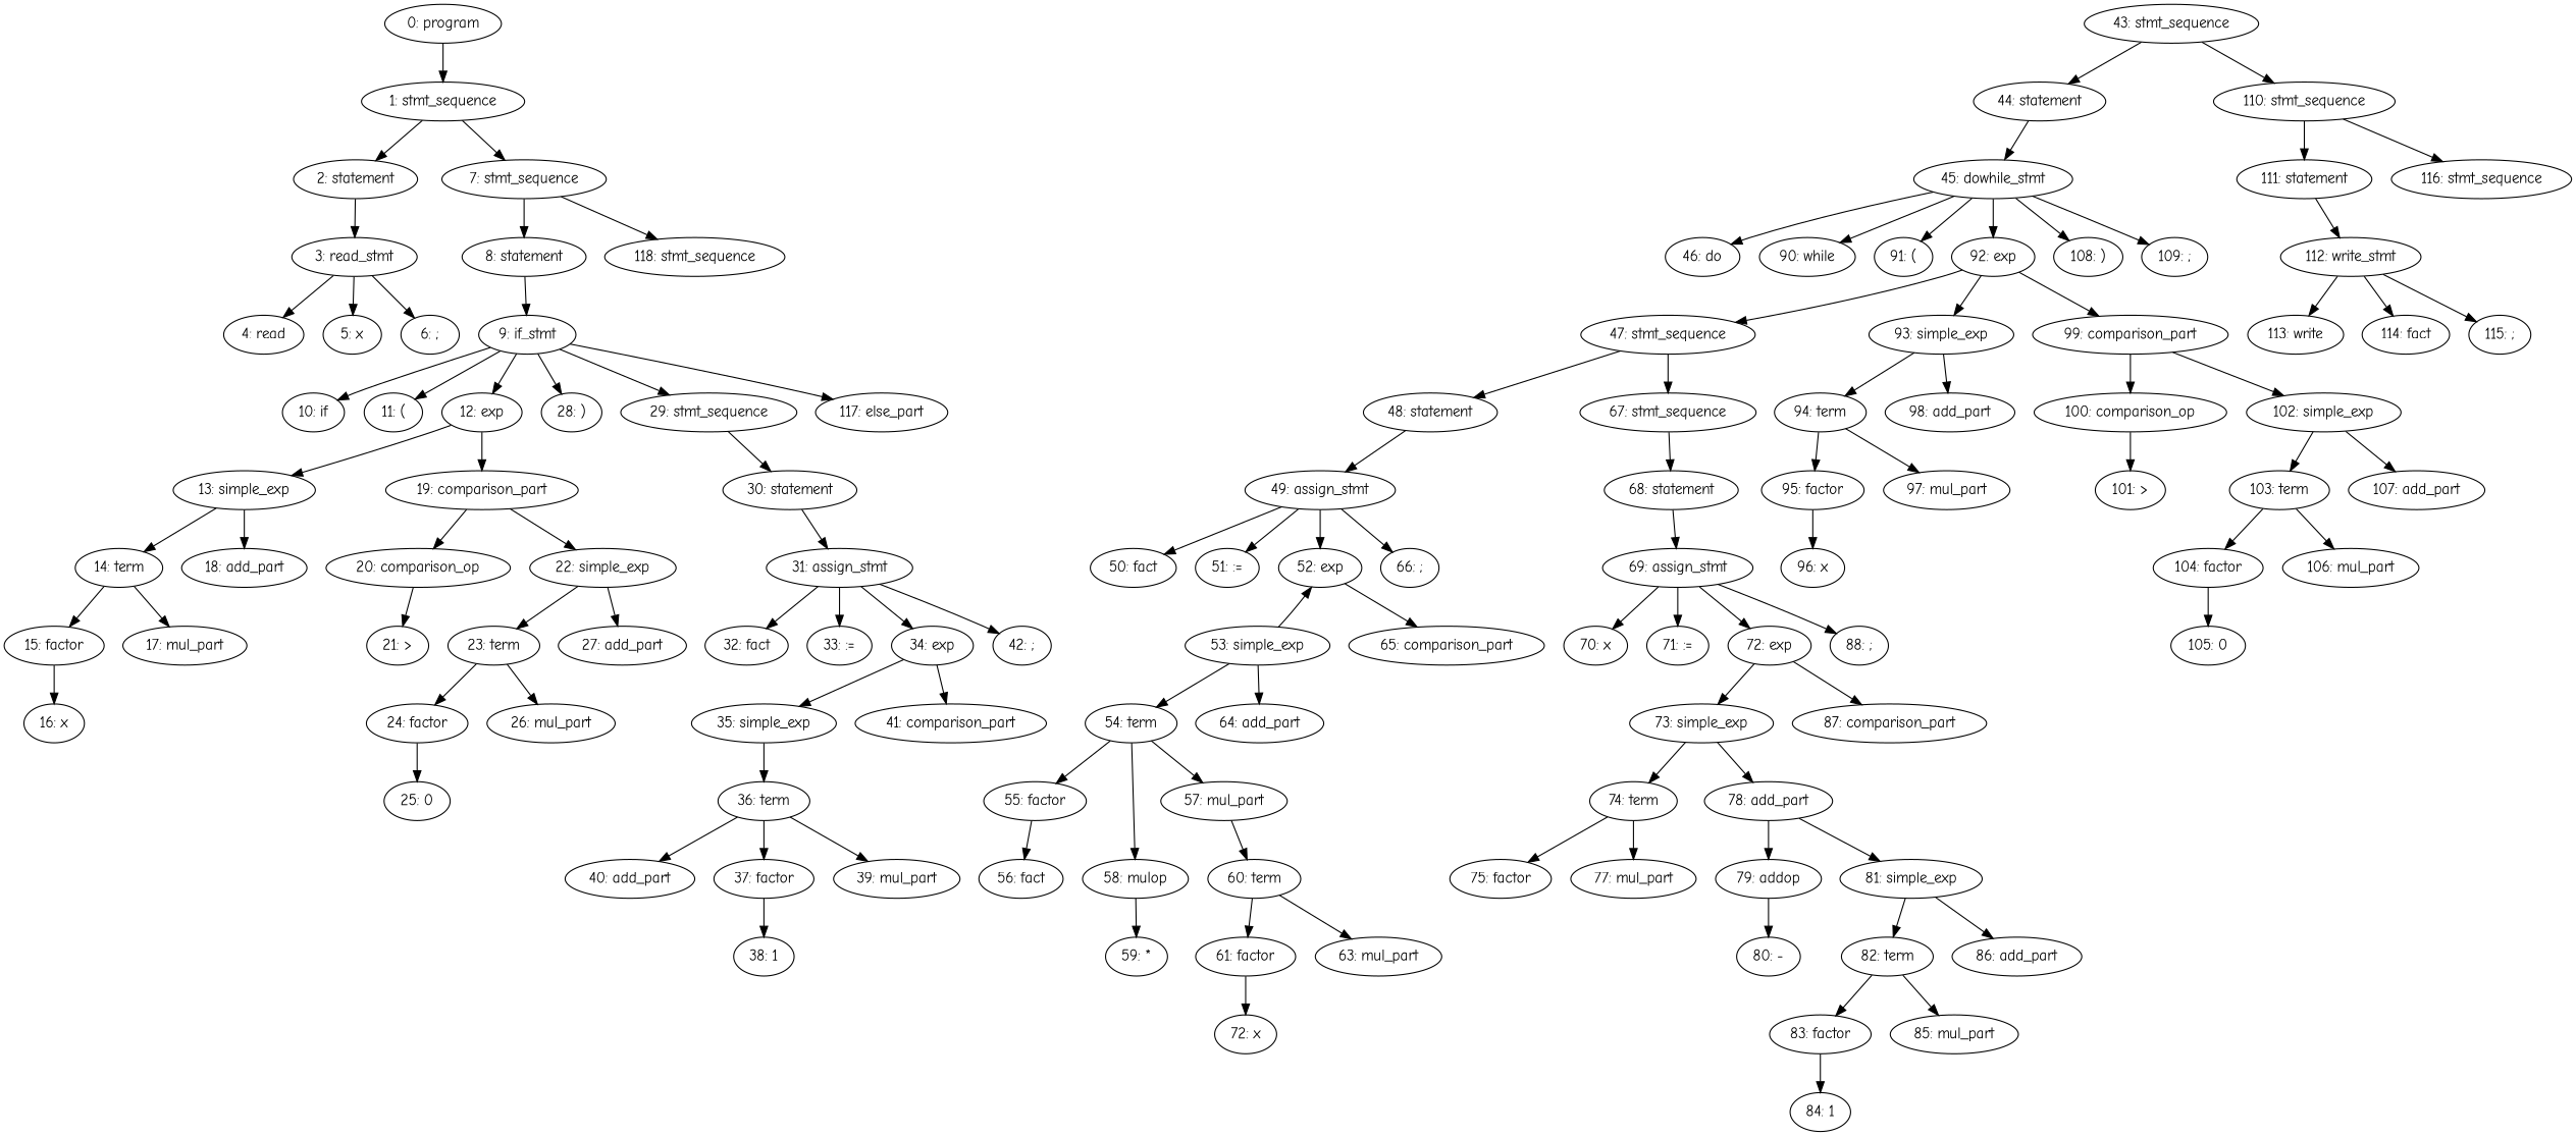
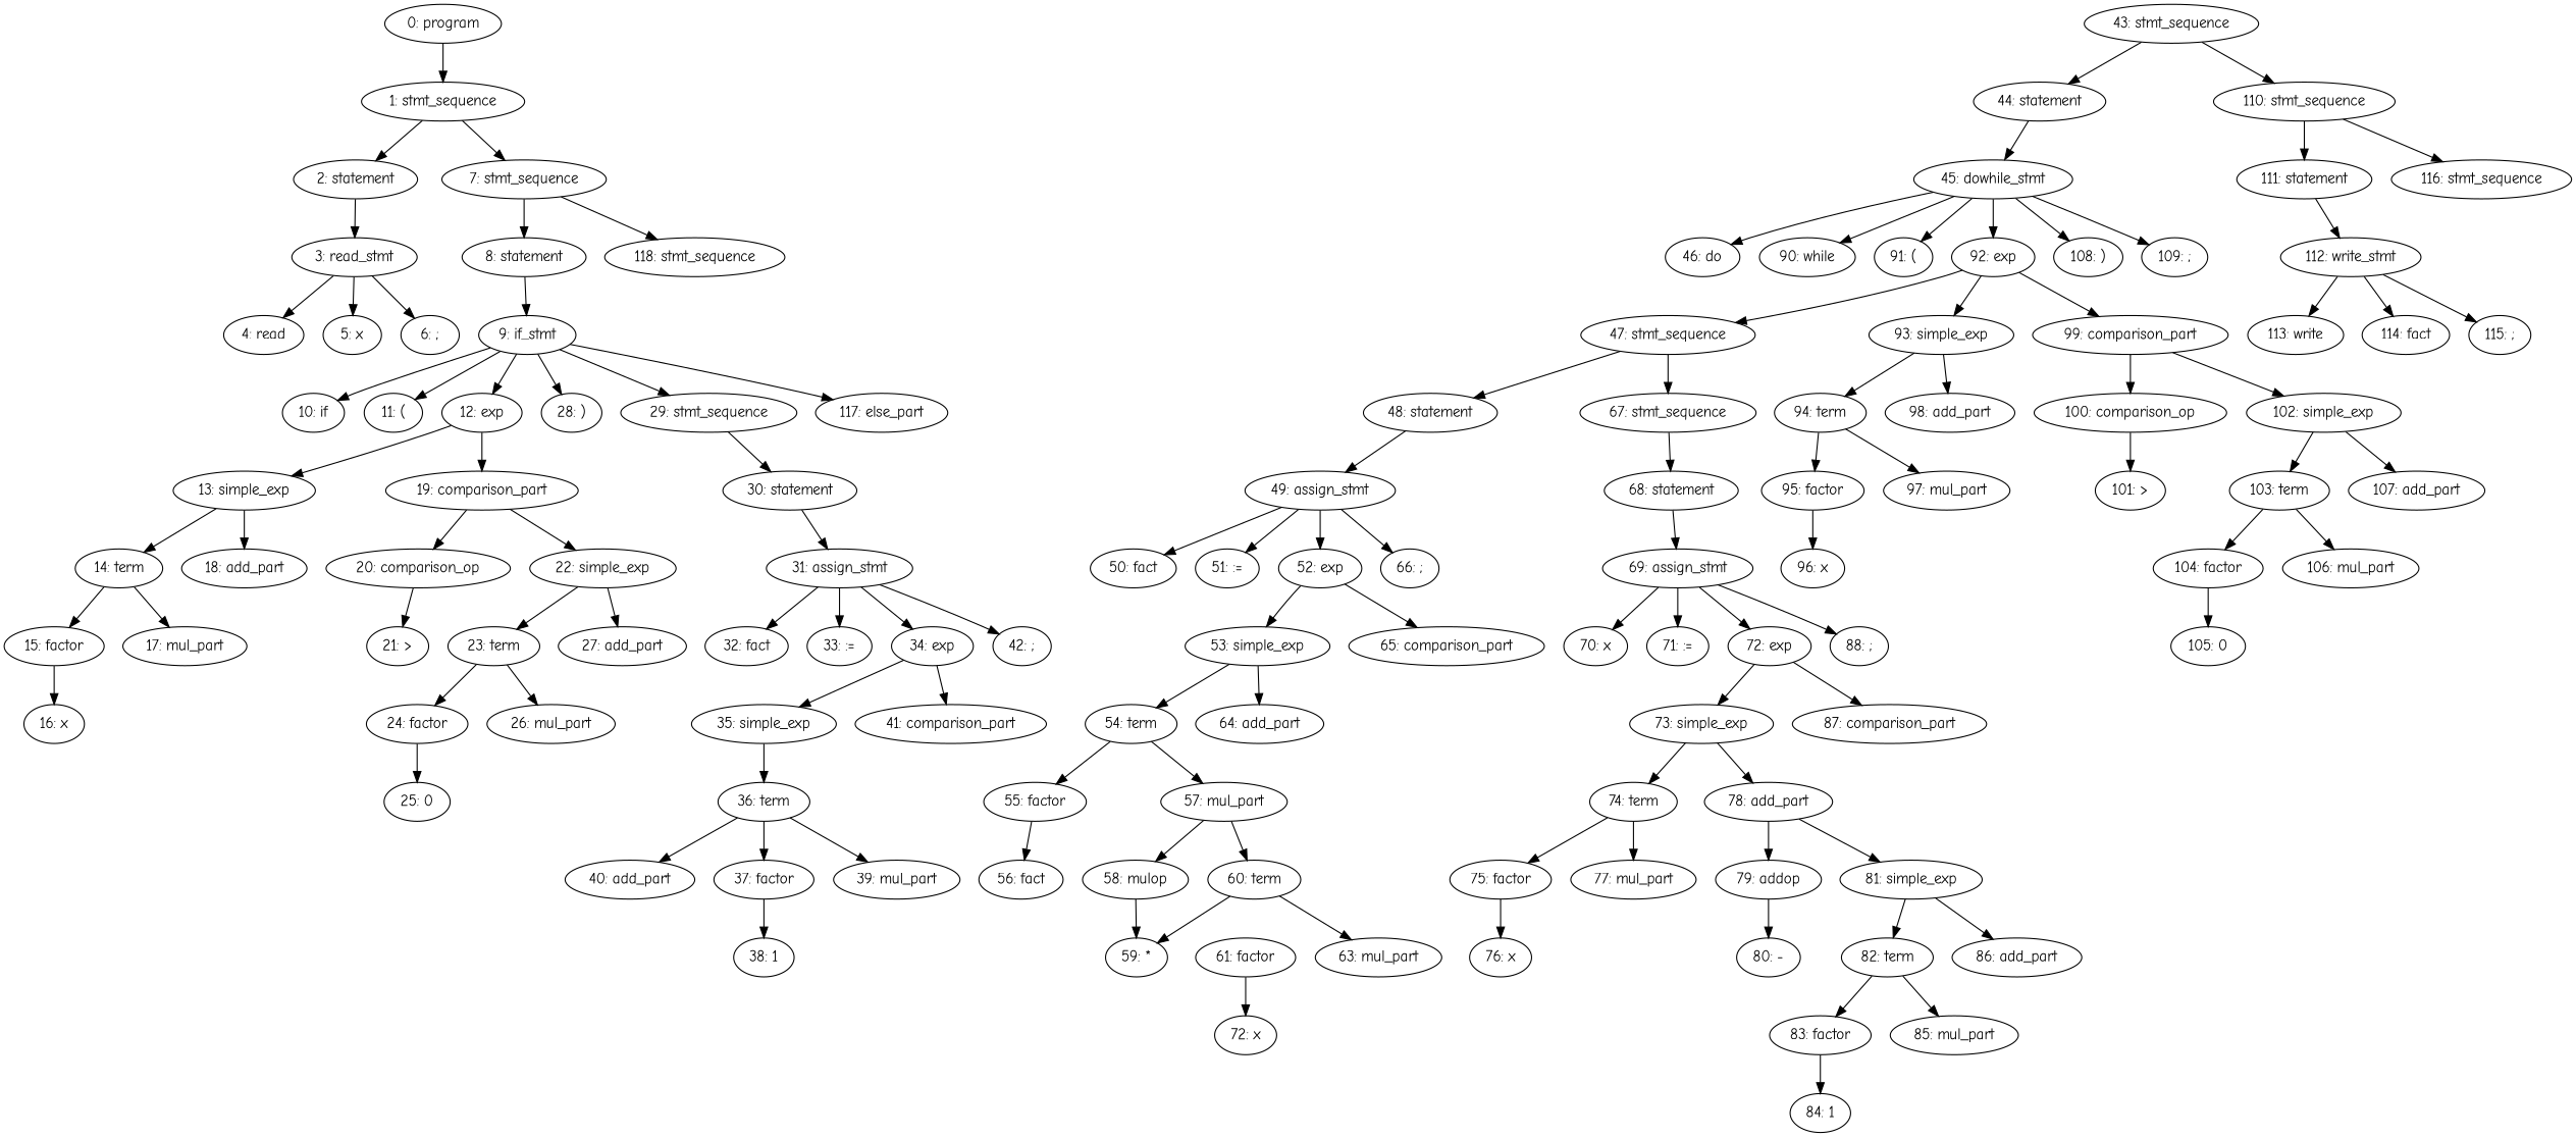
  digraph {
    fontname="Comic Neue"
    node [fontname="Comic Neue"]
    edge [fontname="Comic Neue"]
    "0: program"
    "1: stmt_sequence"
    "2: statement"
    "7: stmt_sequence"
    "3: read_stmt"
    "8: statement"
    "118: stmt_sequence"
    "4: read"
    "5: x"
    "6: ;"
    "9: if_stmt"
    "10: if"
    "11: ("
    "12: exp"
    "28: )"
    "29: stmt_sequence"
    "117: else_part"
    "13: simple_exp"
    "19: comparison_part"
    "30: statement"
    "14: term"
    "18: add_part"
    "20: comparison_op"
    "22: simple_exp"
    "31: assign_stmt"
    "43: stmt_sequence"
    "44: statement"
    "110: stmt_sequence"
    "15: factor"
    "17: mul_part"
    "21: >"
    "23: term"
    "27: add_part"
    "32: fact"
    "33: :="
    "34: exp"
    "42: ;"
    "45: dowhile_stmt"
    "111: statement"
    "116: stmt_sequence"
    "16: x"
    "24: factor"
    "26: mul_part"
    "35: simple_exp"
    "41: comparison_part"
    "46: do"
    "90: while"
    "91: ("
    "92: exp"
    "108: )"
    "109: ;"
    "112: write_stmt"
    "25: 0"
    "36: term"
    "47: stmt_sequence"
    "48: statement"
    "67: stmt_sequence"
    "93: simple_exp"
    "99: comparison_part"
    "113: write"
    "114: fact"
    "115: ;"
    "40: add_part"
    "37: factor"
    "39: mul_part"
    "49: assign_stmt"
    "68: statement"
    "94: term"
    "98: add_part"
    "100: comparison_op"
    "102: simple_exp"
    "38: 1"
    "50: fact"
    "51: :="
    "52: exp"
    "66: ;"
    "69: assign_stmt"
    "95: factor"
    "97: mul_part"
    "101: >"
    "103: term"
    "107: add_part"
    "53: simple_exp"
    "65: comparison_part"
    "70: x"
    "71: :="
    "72: exp"
    "88: ;"
    "96: x"
    "104: factor"
    "106: mul_part"
    "54: term"
    "64: add_part"
    "73: simple_exp"
    "87: comparison_part"
    "105: 0"
    "55: factor"
    "57: mul_part"
    "74: term"
    "78: add_part"
    "56: fact"
    "58: mulop"
    "60: term"
    "75: factor"
    "77: mul_part"
    "79: addop"
    "81: simple_exp"
    "59: *"
    "61: factor"
    "63: mul_part"
+   "76: x"
    "80: -"
    "82: term"
    "86: add_part"
    n115 [label="72: x"]
    "83: factor"
    "85: mul_part"
    "84: 1"
    "0: program" -> "1: stmt_sequence"
    "1: stmt_sequence" -> "2: statement"
    "1: stmt_sequence" -> "7: stmt_sequence"
    "2: statement" -> "3: read_stmt"
    "7: stmt_sequence" -> "8: statement"
    "7: stmt_sequence" -> "118: stmt_sequence"
    "3: read_stmt" -> "4: read"
    "3: read_stmt" -> "5: x"
    "3: read_stmt" -> "6: ;"
    "8: statement" -> "9: if_stmt"
    "9: if_stmt" -> "10: if"
    "9: if_stmt" -> "11: ("
    "9: if_stmt" -> "12: exp"
    "9: if_stmt" -> "28: )"
    "9: if_stmt" -> "29: stmt_sequence"
    "9: if_stmt" -> "117: else_part"
    "12: exp" -> "13: simple_exp"
    "12: exp" -> "19: comparison_part"
    "29: stmt_sequence" -> "30: statement"
    "13: simple_exp" -> "14: term"
    "13: simple_exp" -> "18: add_part"
    "19: comparison_part" -> "20: comparison_op"
    "19: comparison_part" -> "22: simple_exp"
    "30: statement" -> "31: assign_stmt"
    "14: term" -> "15: factor"
    "14: term" -> "17: mul_part"
    "20: comparison_op" -> "21: >"
    "22: simple_exp" -> "23: term"
    "22: simple_exp" -> "27: add_part"
    "31: assign_stmt" -> "32: fact"
    "31: assign_stmt" -> "33: :="
    "31: assign_stmt" -> "34: exp"
    "31: assign_stmt" -> "42: ;"
    "43: stmt_sequence" -> "44: statement"
    "43: stmt_sequence" -> "110: stmt_sequence"
    "44: statement" -> "45: dowhile_stmt"
    "110: stmt_sequence" -> "111: statement"
    "110: stmt_sequence" -> "116: stmt_sequence"
    "15: factor" -> "16: x"
    "23: term" -> "24: factor"
    "23: term" -> "26: mul_part"
    "34: exp" -> "35: simple_exp"
    "34: exp" -> "41: comparison_part"
    "45: dowhile_stmt" -> "46: do"
    "45: dowhile_stmt" -> "90: while"
    "45: dowhile_stmt" -> "91: ("
    "45: dowhile_stmt" -> "92: exp"
    "45: dowhile_stmt" -> "108: )"
    "45: dowhile_stmt" -> "109: ;"
    "111: statement" -> "112: write_stmt"
    "24: factor" -> "25: 0"
    "35: simple_exp" -> "36: term"
    "92: exp" -> "47: stmt_sequence"
    "92: exp" -> "93: simple_exp"
    "92: exp" -> "99: comparison_part"
    "112: write_stmt" -> "113: write"
    "112: write_stmt" -> "114: fact"
    "112: write_stmt" -> "115: ;"
    "36: term" -> "40: add_part"
    "36: term" -> "37: factor"
    "36: term" -> "39: mul_part"
    "47: stmt_sequence" -> "48: statement"
    "47: stmt_sequence" -> "67: stmt_sequence"
    "48: statement" -> "49: assign_stmt"
    "67: stmt_sequence" -> "68: statement"
    "93: simple_exp" -> "94: term"
    "93: simple_exp" -> "98: add_part"
    "99: comparison_part" -> "100: comparison_op"
    "99: comparison_part" -> "102: simple_exp"
    "37: factor" -> "38: 1"
    "49: assign_stmt" -> "50: fact"
    "49: assign_stmt" -> "51: :="
    "49: assign_stmt" -> "52: exp"
    "49: assign_stmt" -> "66: ;"
    "68: statement" -> "69: assign_stmt"
    "94: term" -> "95: factor"
    "94: term" -> "97: mul_part"
    "100: comparison_op" -> "101: >"
    "102: simple_exp" -> "103: term"
    "102: simple_exp" -> "107: add_part"
-   "53: simple_exp" -> "52: exp"
+   "52: exp" -> "53: simple_exp"
    "52: exp" -> "65: comparison_part"
    "69: assign_stmt" -> "70: x"
    "69: assign_stmt" -> "71: :="
    "69: assign_stmt" -> "72: exp"
    "69: assign_stmt" -> "88: ;"
    "95: factor" -> "96: x"
    "103: term" -> "104: factor"
    "103: term" -> "106: mul_part"
    "53: simple_exp" -> "54: term"
    "53: simple_exp" -> "64: add_part"
    "72: exp" -> "73: simple_exp"
    "72: exp" -> "87: comparison_part"
    "104: factor" -> "105: 0"
    "54: term" -> "55: factor"
    "54: term" -> "57: mul_part"
    "73: simple_exp" -> "74: term"
    "73: simple_exp" -> "78: add_part"
    "55: factor" -> "56: fact"
-   "54: term" -> "58: mulop"
+   "57: mul_part" -> "58: mulop"
    "57: mul_part" -> "60: term"
    "74: term" -> "75: factor"
    "74: term" -> "77: mul_part"
    "78: add_part" -> "79: addop"
    "78: add_part" -> "81: simple_exp"
    "58: mulop" -> "59: *"
-   "60: term" -> "61: factor"
+   "60: term" -> "59: *"
    "60: term" -> "63: mul_part"
+   "75: factor" -> "76: x"
    "79: addop" -> "80: -"
    "81: simple_exp" -> "82: term"
    "81: simple_exp" -> "86: add_part"
    "61: factor" -> n115
    "82: term" -> "83: factor"
    "82: term" -> "85: mul_part"
    "83: factor" -> "84: 1"
  }
